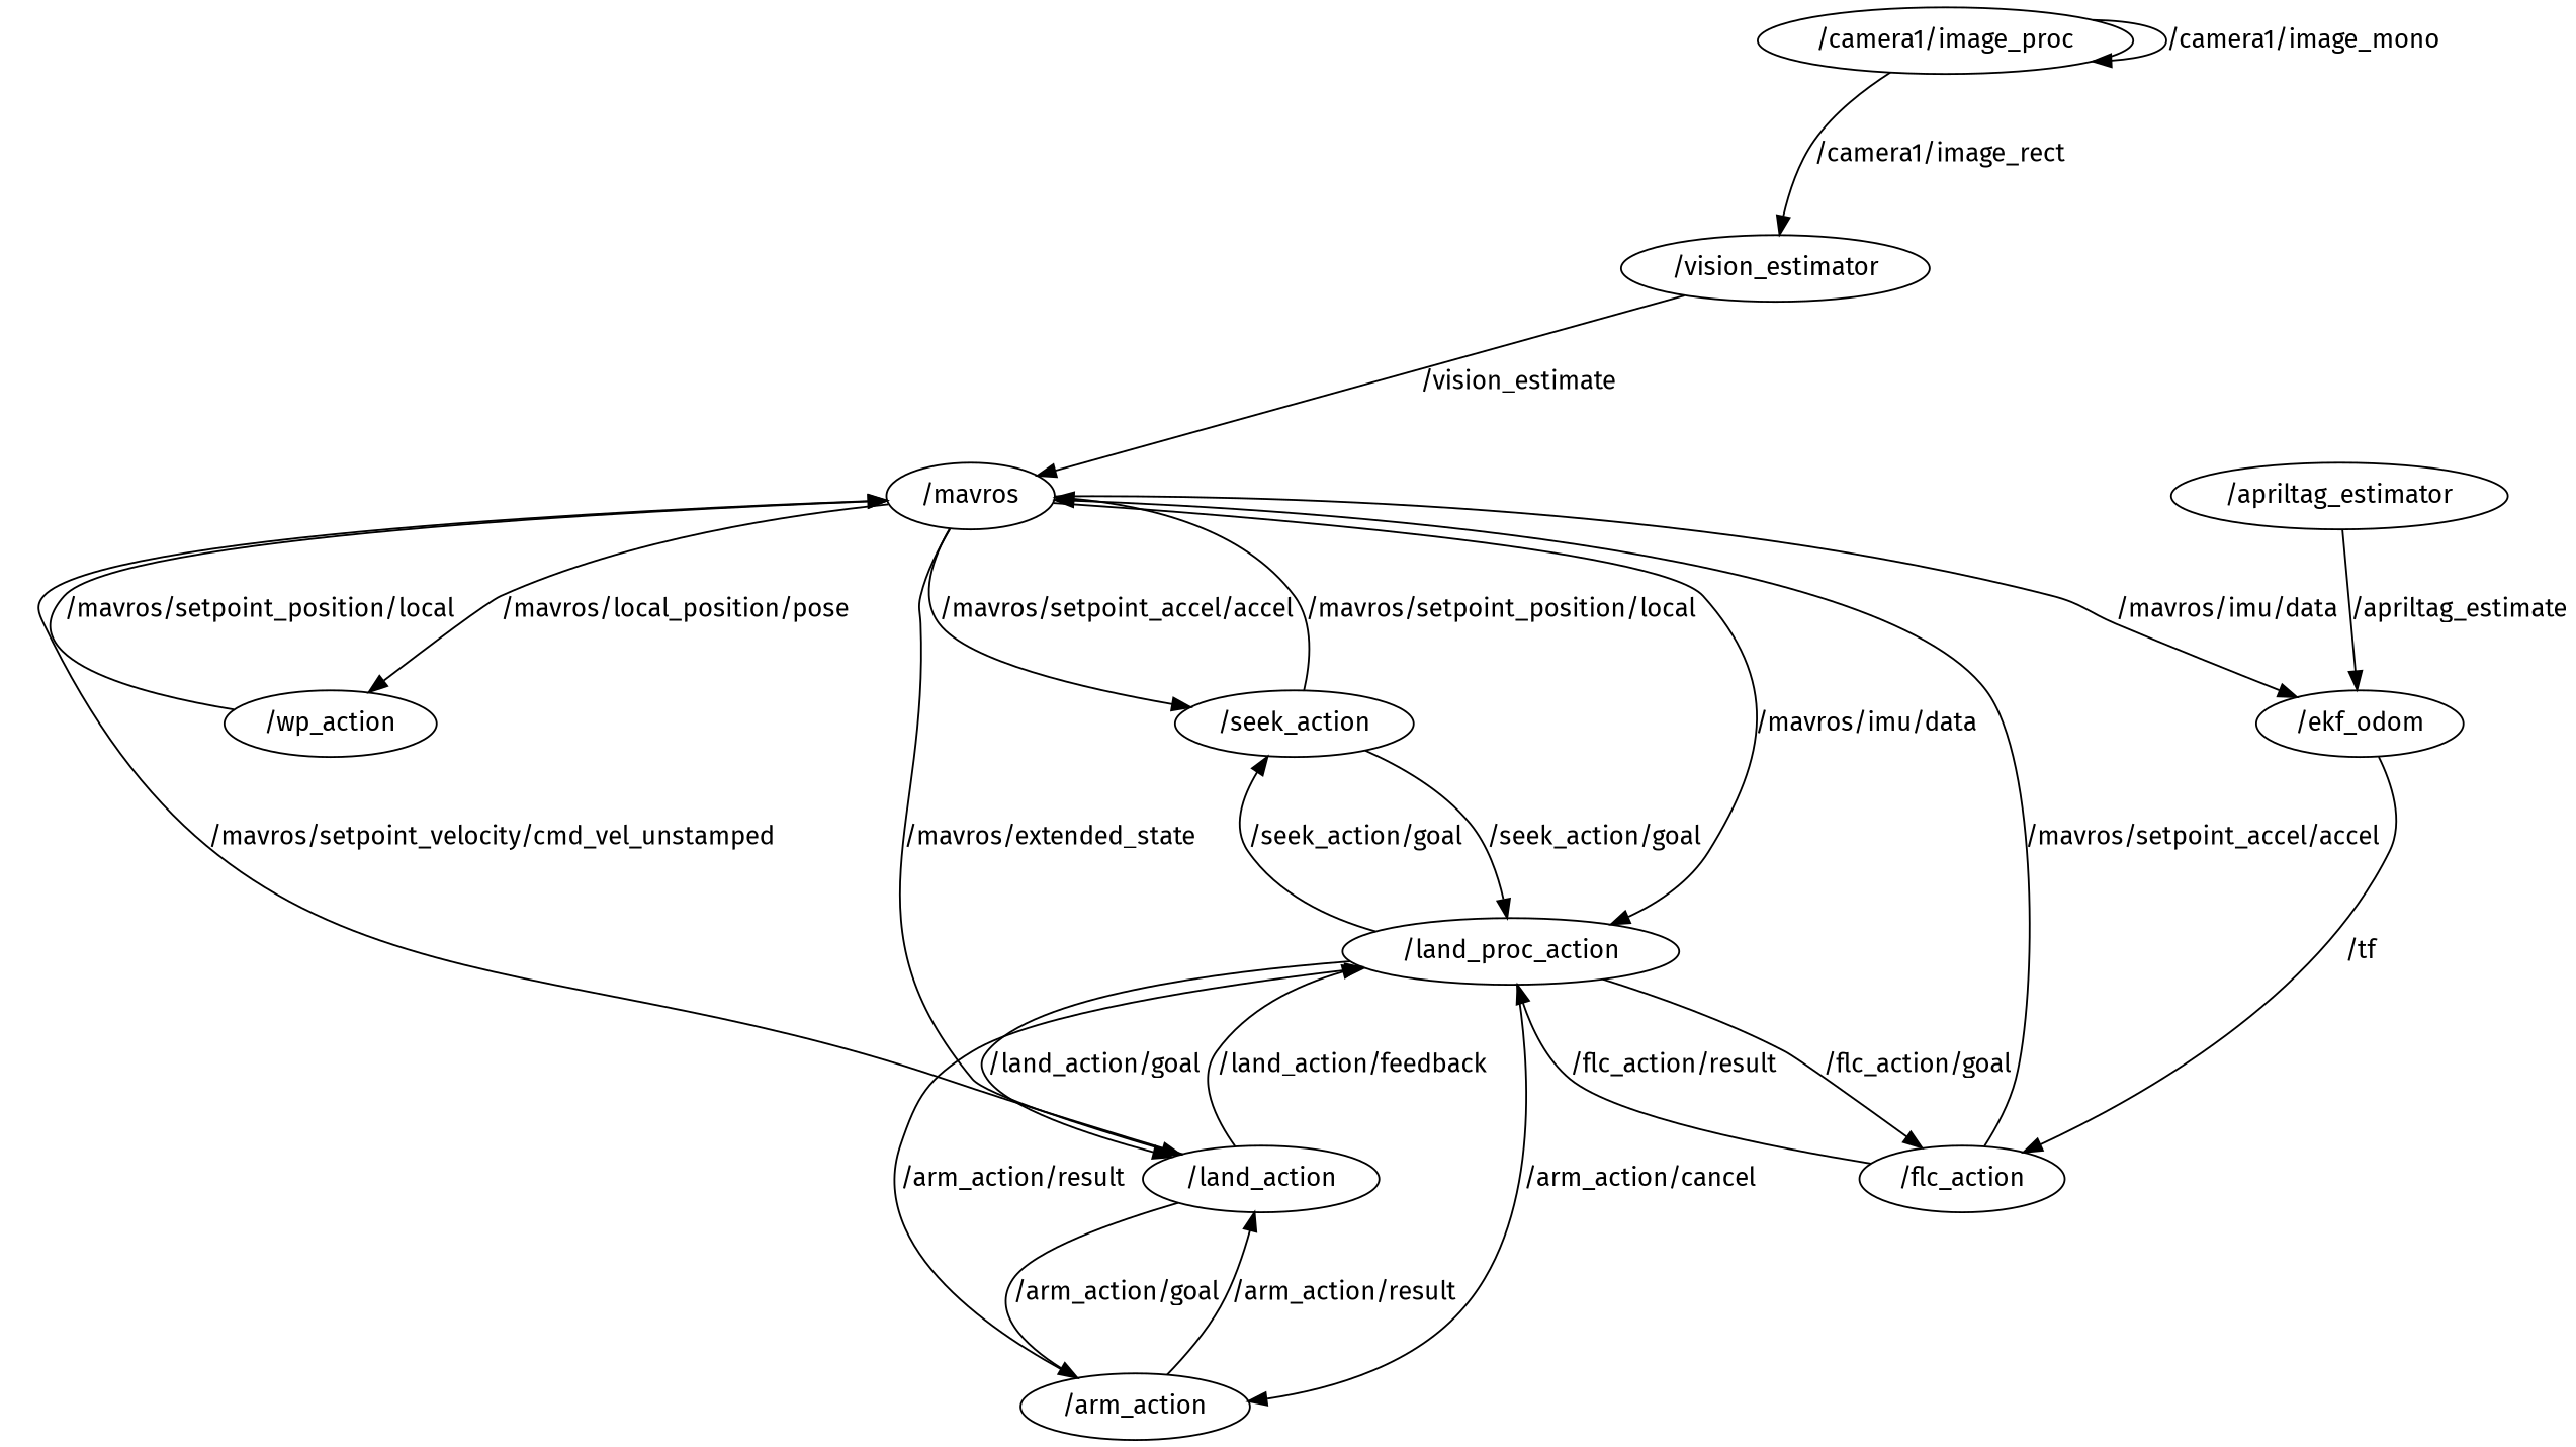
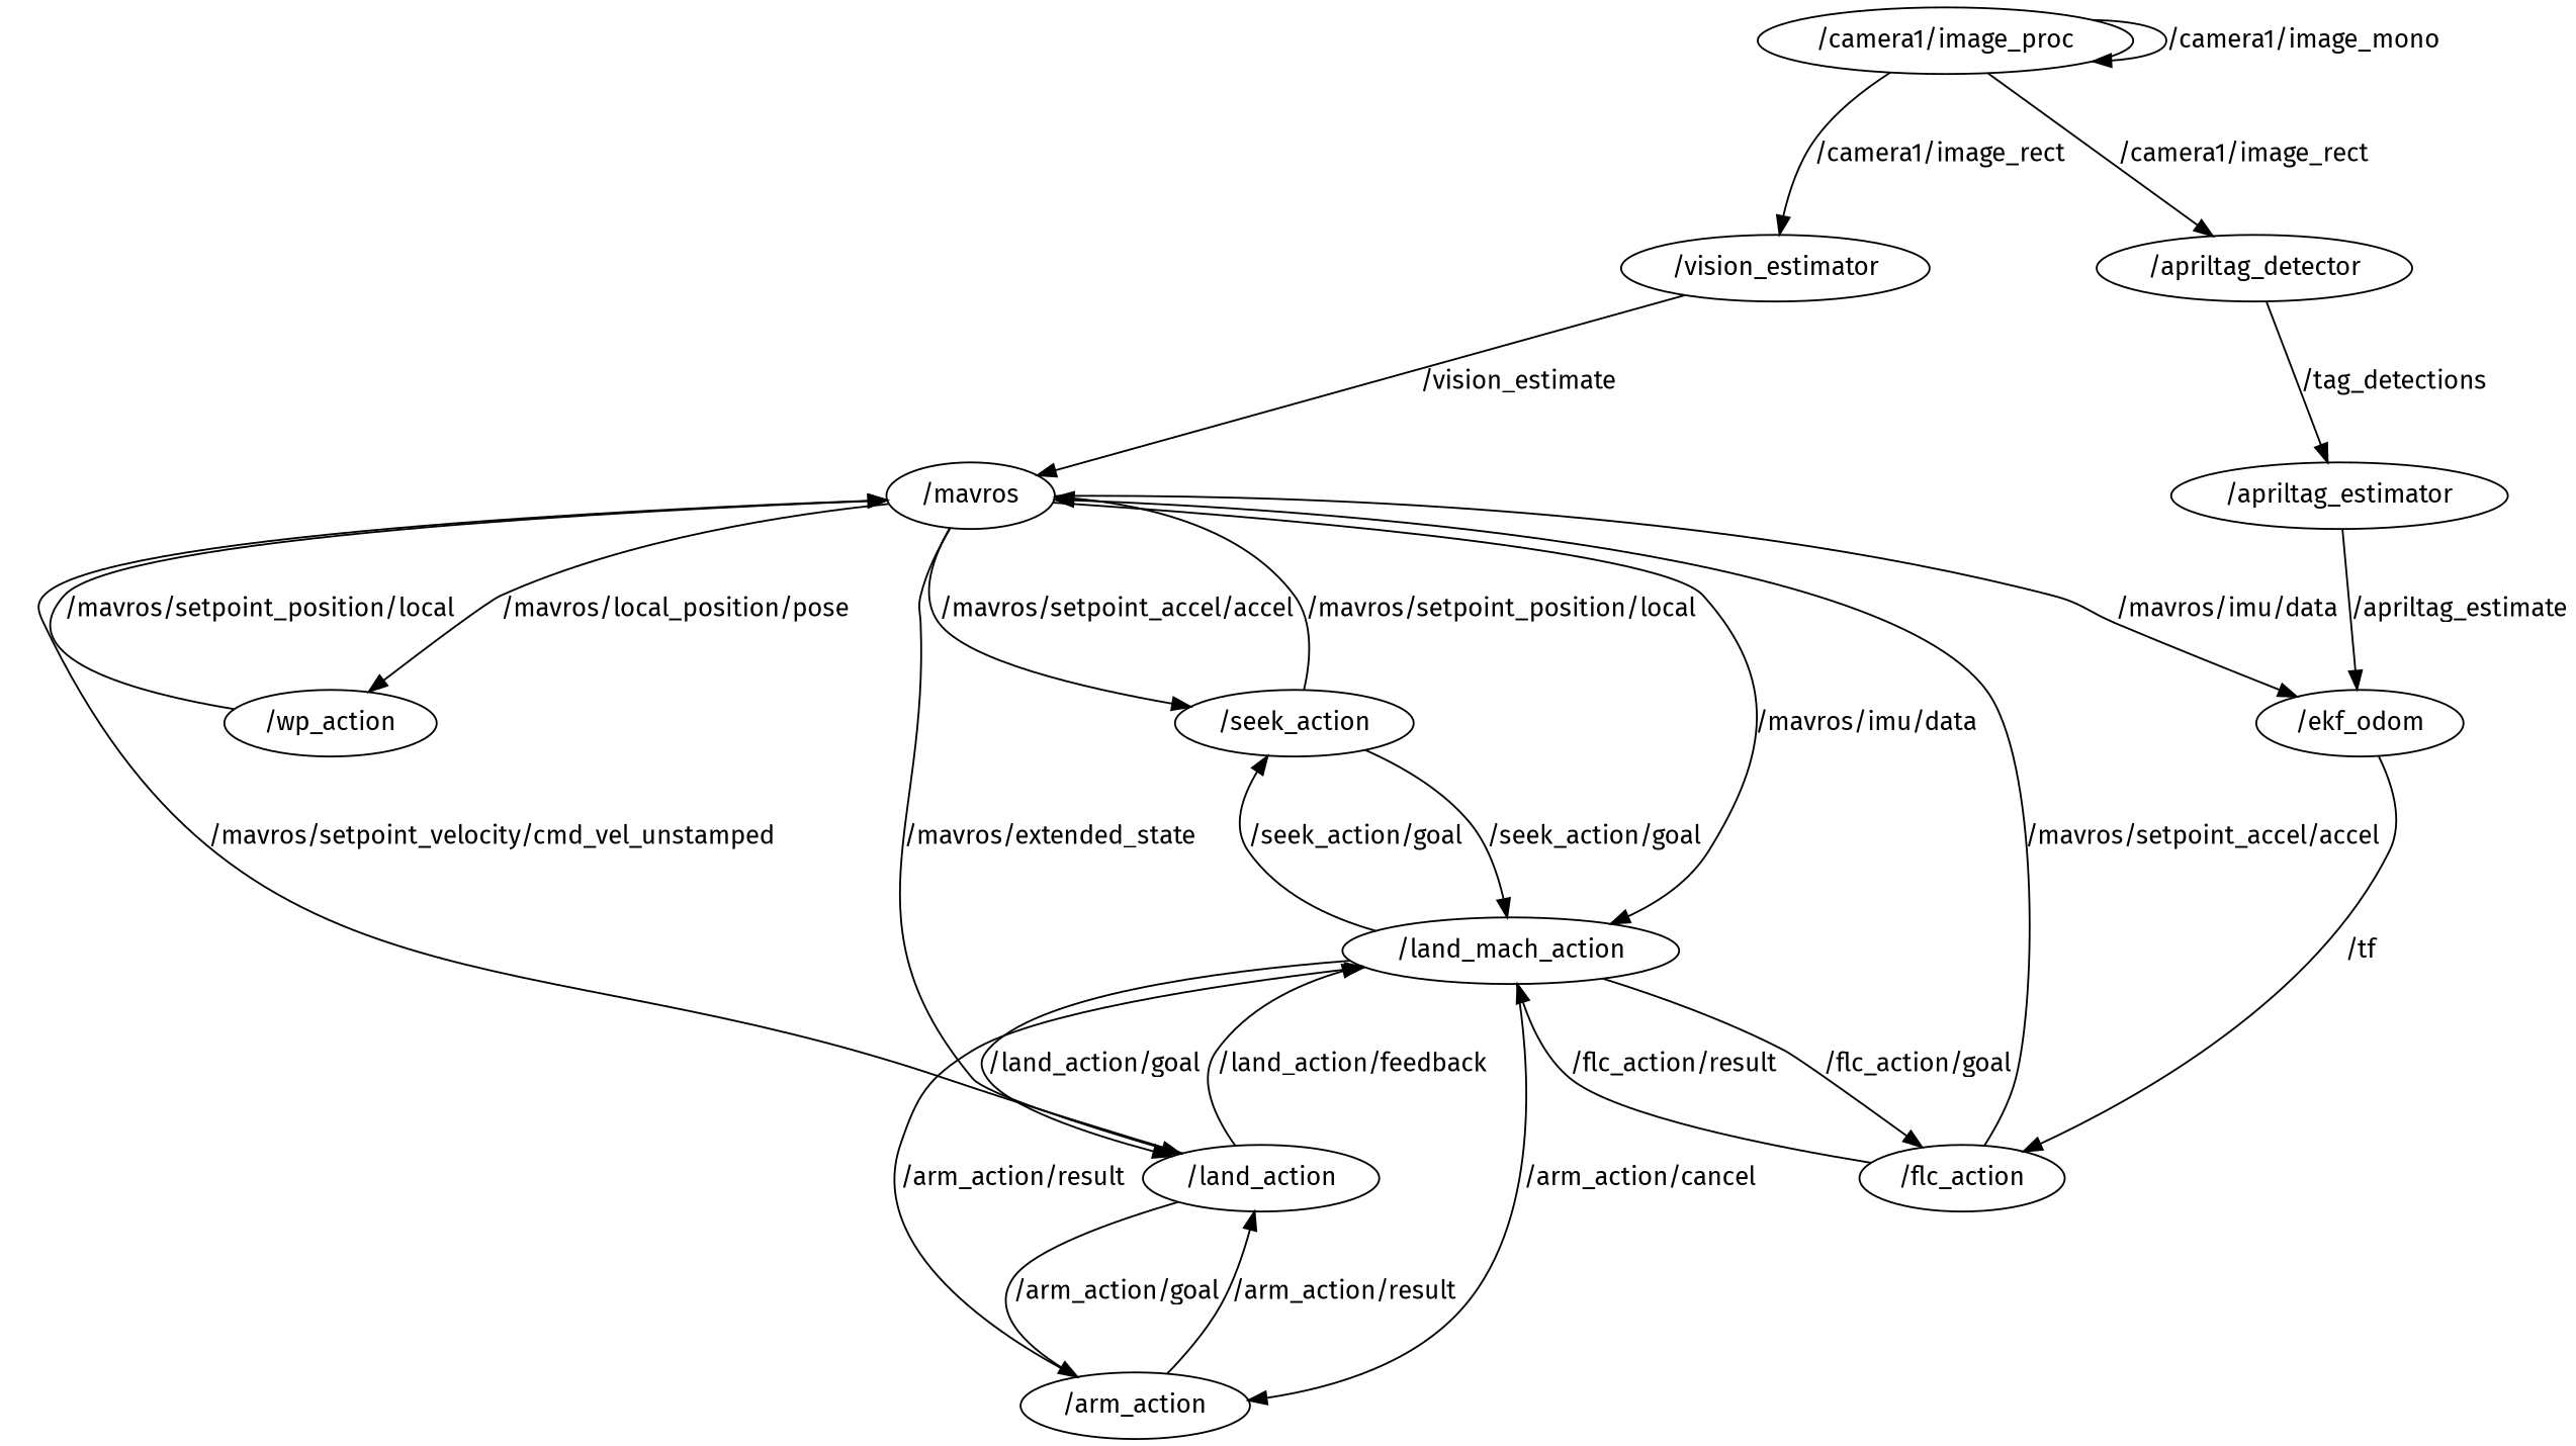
  digraph {
    compound=True
    fontname="Fira Sans"
    rank=same
    rankdir=TB
    ranksep=1.0
    node [fontname="Fira Sans" shape=ellipse]
    edge [fontname="Fira Sans" penwidth=1]
    n1 [height=0.5 label="/camera1/image_proc" width=2.4373]
    n2 [height=0.5 label="/vision_estimator" width=2.004]
+   n3 [height=0.5 label="/apriltag_detector" width=2.022]
    n4 [height=0.5 label="/mavros" width=1.1013]
    n5 [height=0.5 label="/apriltag_estimator" width=2.1484]
    n6 [height=0.5 label="/seek_action" width=1.5165]
    n7 [height=0.5 label="/land_action" width=1.4985]
    n8 [height=0.5 label="/wp_action" width=1.3902]
-   n9 [height=0.5 label="/land_proc_action" width=2.1665]
+   n9 [height=0.5 label="/land_mach_action" width=2.1665]
    n10 [height=0.5 label="/ekf_odom" width=1.3721]
    n11 [height=0.5 label="/arm_action" width=1.4804]
    n12 [height=0.5 label="/flc_action" width=1.336]
    n1 -> n1 [label="/camera1/image_mono"]
    n1 -> n2 [label="/camera1/image_rect"]
+   n1 -> n3 [label="/camera1/image_rect"]
    n2 -> n4 [label="/vision_estimate"]
+   n3 -> n5 [label="/tag_detections"]
    n4 -> n6 [label="/mavros/setpoint_accel/accel"]
    n4 -> n7 [label="/mavros/extended_state"]
    n4 -> n8 [label="/mavros/local_position/pose"]
    n4 -> n9 [label="/mavros/imu/data"]
    n4 -> n10 [label="/mavros/imu/data"]
    n5 -> n10 [label="/apriltag_estimate"]
    n6 -> n4 [label="/mavros/setpoint_position/local"]
    n6 -> n9 [label="/seek_action/goal"]
    n7 -> n4 [label="/mavros/setpoint_velocity/cmd_vel_unstamped"]
    n7 -> n9 [label="/land_action/feedback"]
    n7 -> n11 [label="/arm_action/goal"]
    n8 -> n4 [label="/mavros/setpoint_position/local"]
    n9 -> n6 [label="/seek_action/goal"]
    n9 -> n7 [label="/land_action/goal"]
    n9 -> n11 [label="/arm_action/cancel"]
    n9 -> n12 [label="/flc_action/goal"]
    n10 -> n12 [label="/tf"]
    n11 -> n7 [label="/arm_action/result"]
    n11 -> n9 [label="/arm_action/result"]
    n12 -> n4 [label="/mavros/setpoint_accel/accel"]
    n12 -> n9 [label="/flc_action/result"]
  }
